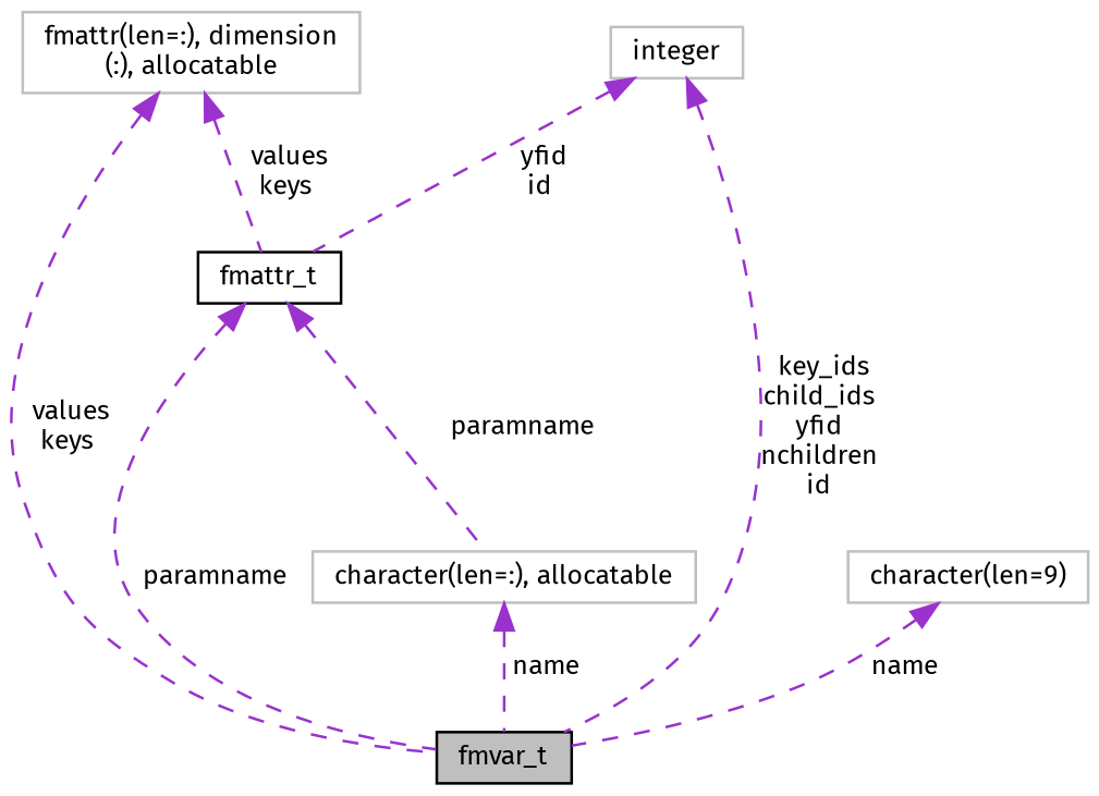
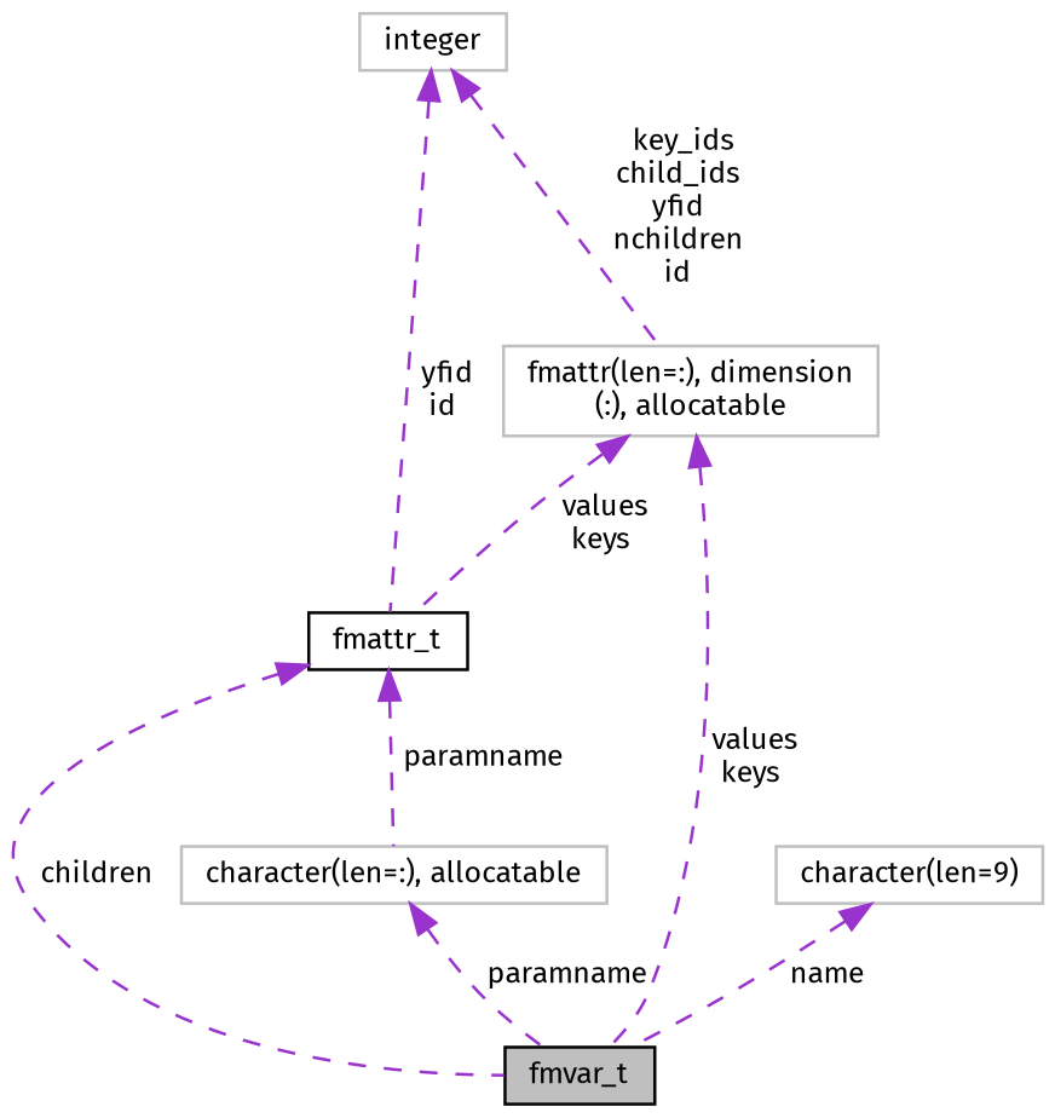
  digraph {
    fontname="Fira Sans"
    rankdir=TB
    node [color=grey75 fillcolor=white fontname="Fira Sans" fontsize=10 shape=record style=filled]
    edge [color=darkorchid3 dir=back fontname="Fira Sans" fontsize=10 labelfontname=Helvetica labelfontsize=10 style=dashed]
    n1 [color=black fillcolor=grey75 fontcolor=black height=0.2 label=fmvar_t width=0.4]
    n2 [color=black height=0.2 label=fmattr_t width=0.4]
    n3 [height=0.2 label="character(len=:), allocatable" width=0.4]
    n4 [height=0.2 label="fmattr(len=:), dimension\l(:), allocatable" width=0.4]
    n5 [height=0.2 label=integer width=0.4]
    n6 [height=0.2 label="character(len=9)" width=0.4]
-   n2 -> n1 [label=" paramname"]
+   n2 -> n1 [label=" children"]
    n2 -> n3 [label=" paramname"]
-   n3 -> n1 [label=" name"]
+   n3 -> n1 [label=" paramname"]
    n4 -> n1 [label=" values\nkeys"]
    n4 -> n2 [label=" values\nkeys"]
-   n5 -> n1 [label=" key_ids\nchild_ids\nyfid\nnchildren\nid"]
+   n5 -> n4 [label=" key_ids\nchild_ids\nyfid\nnchildren\nid"]
    n5 -> n2 [label=" yfid\nid"]
    n6 -> n1 [label=" name"]
  }
